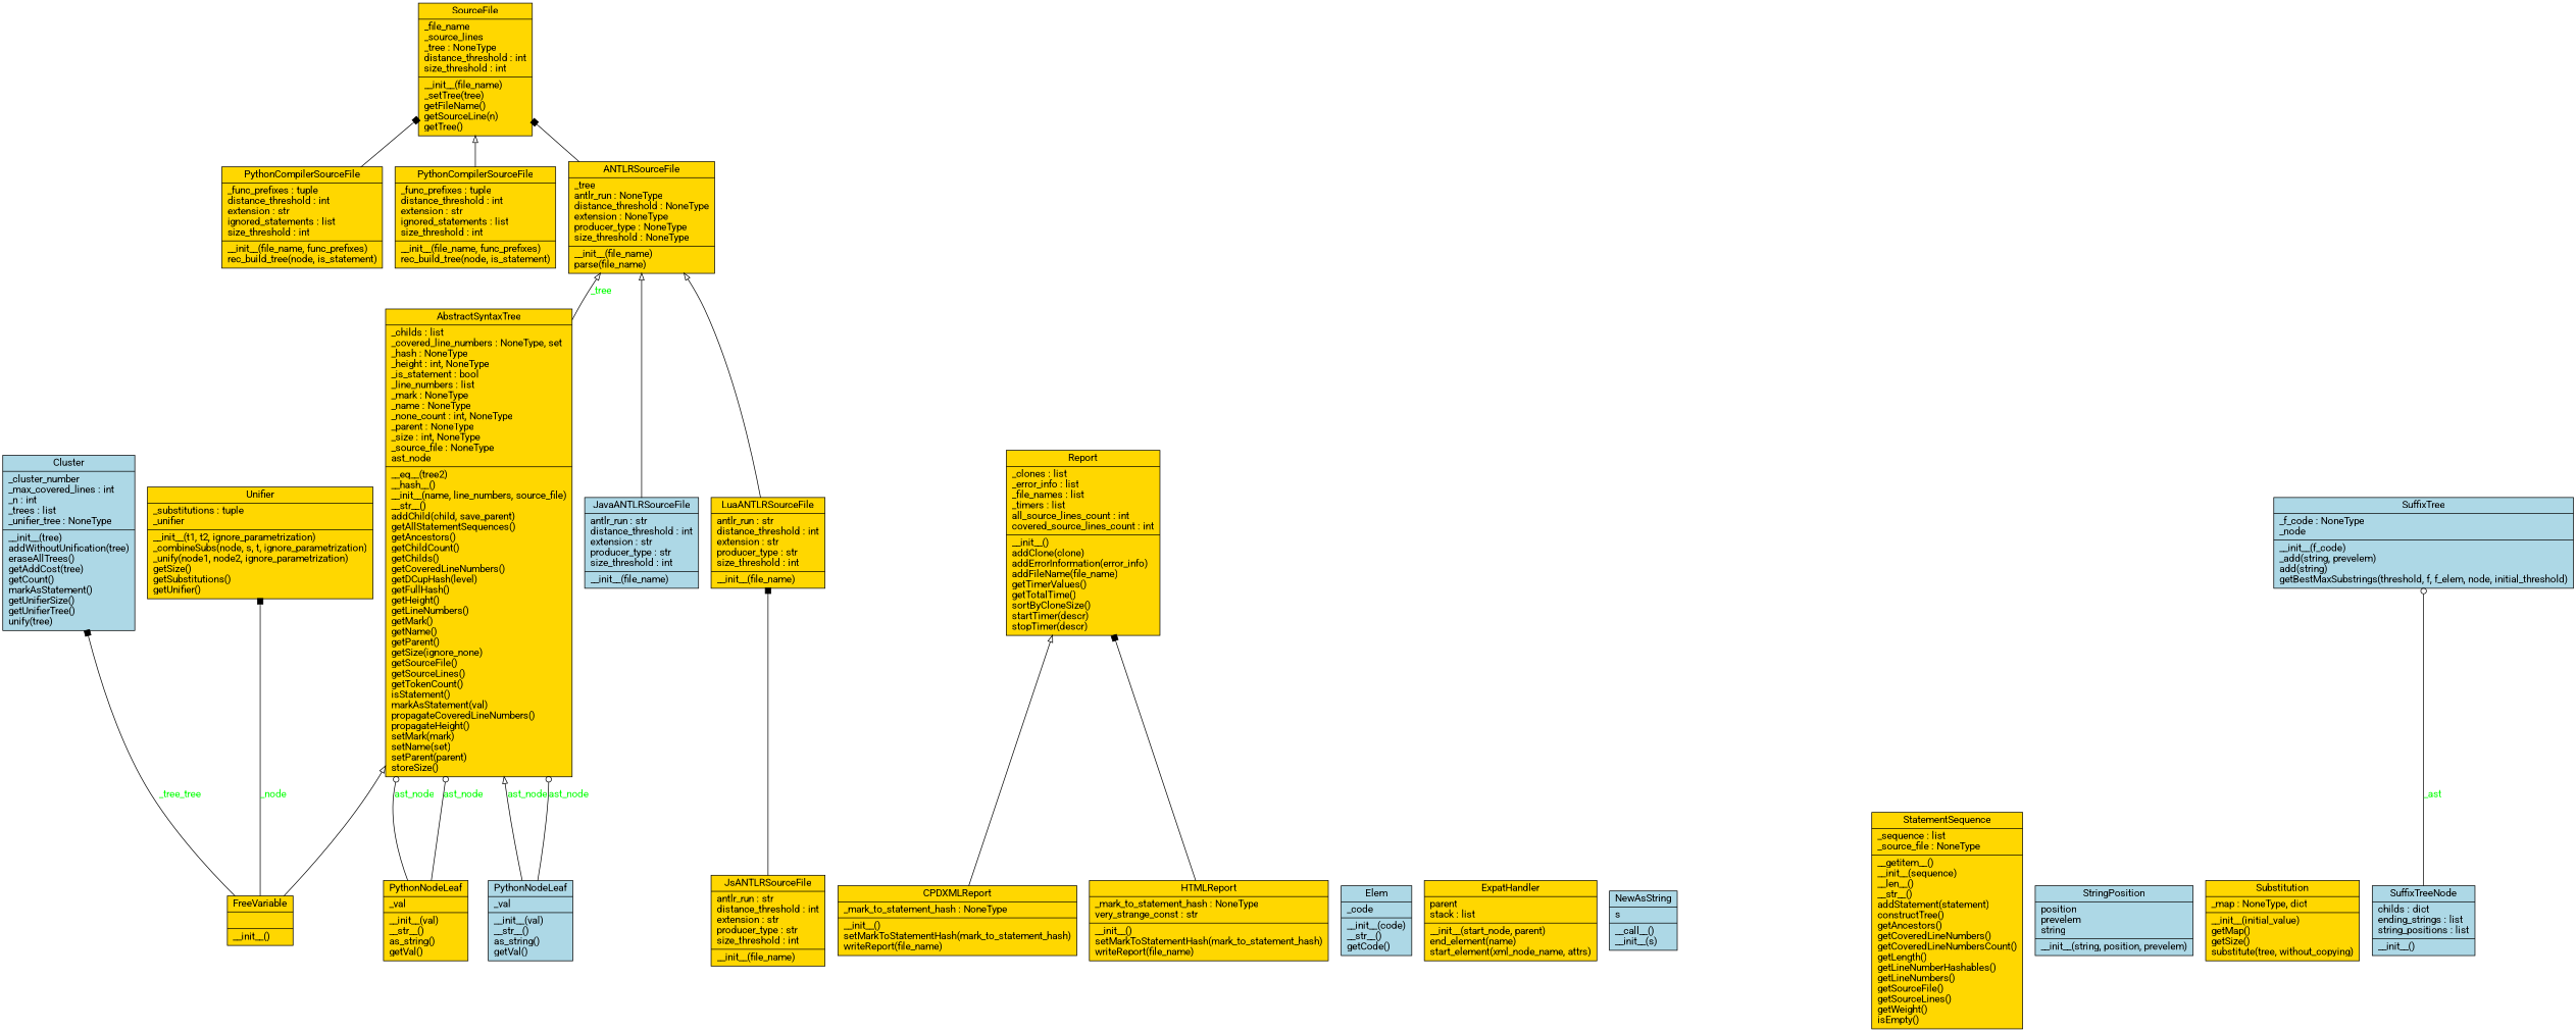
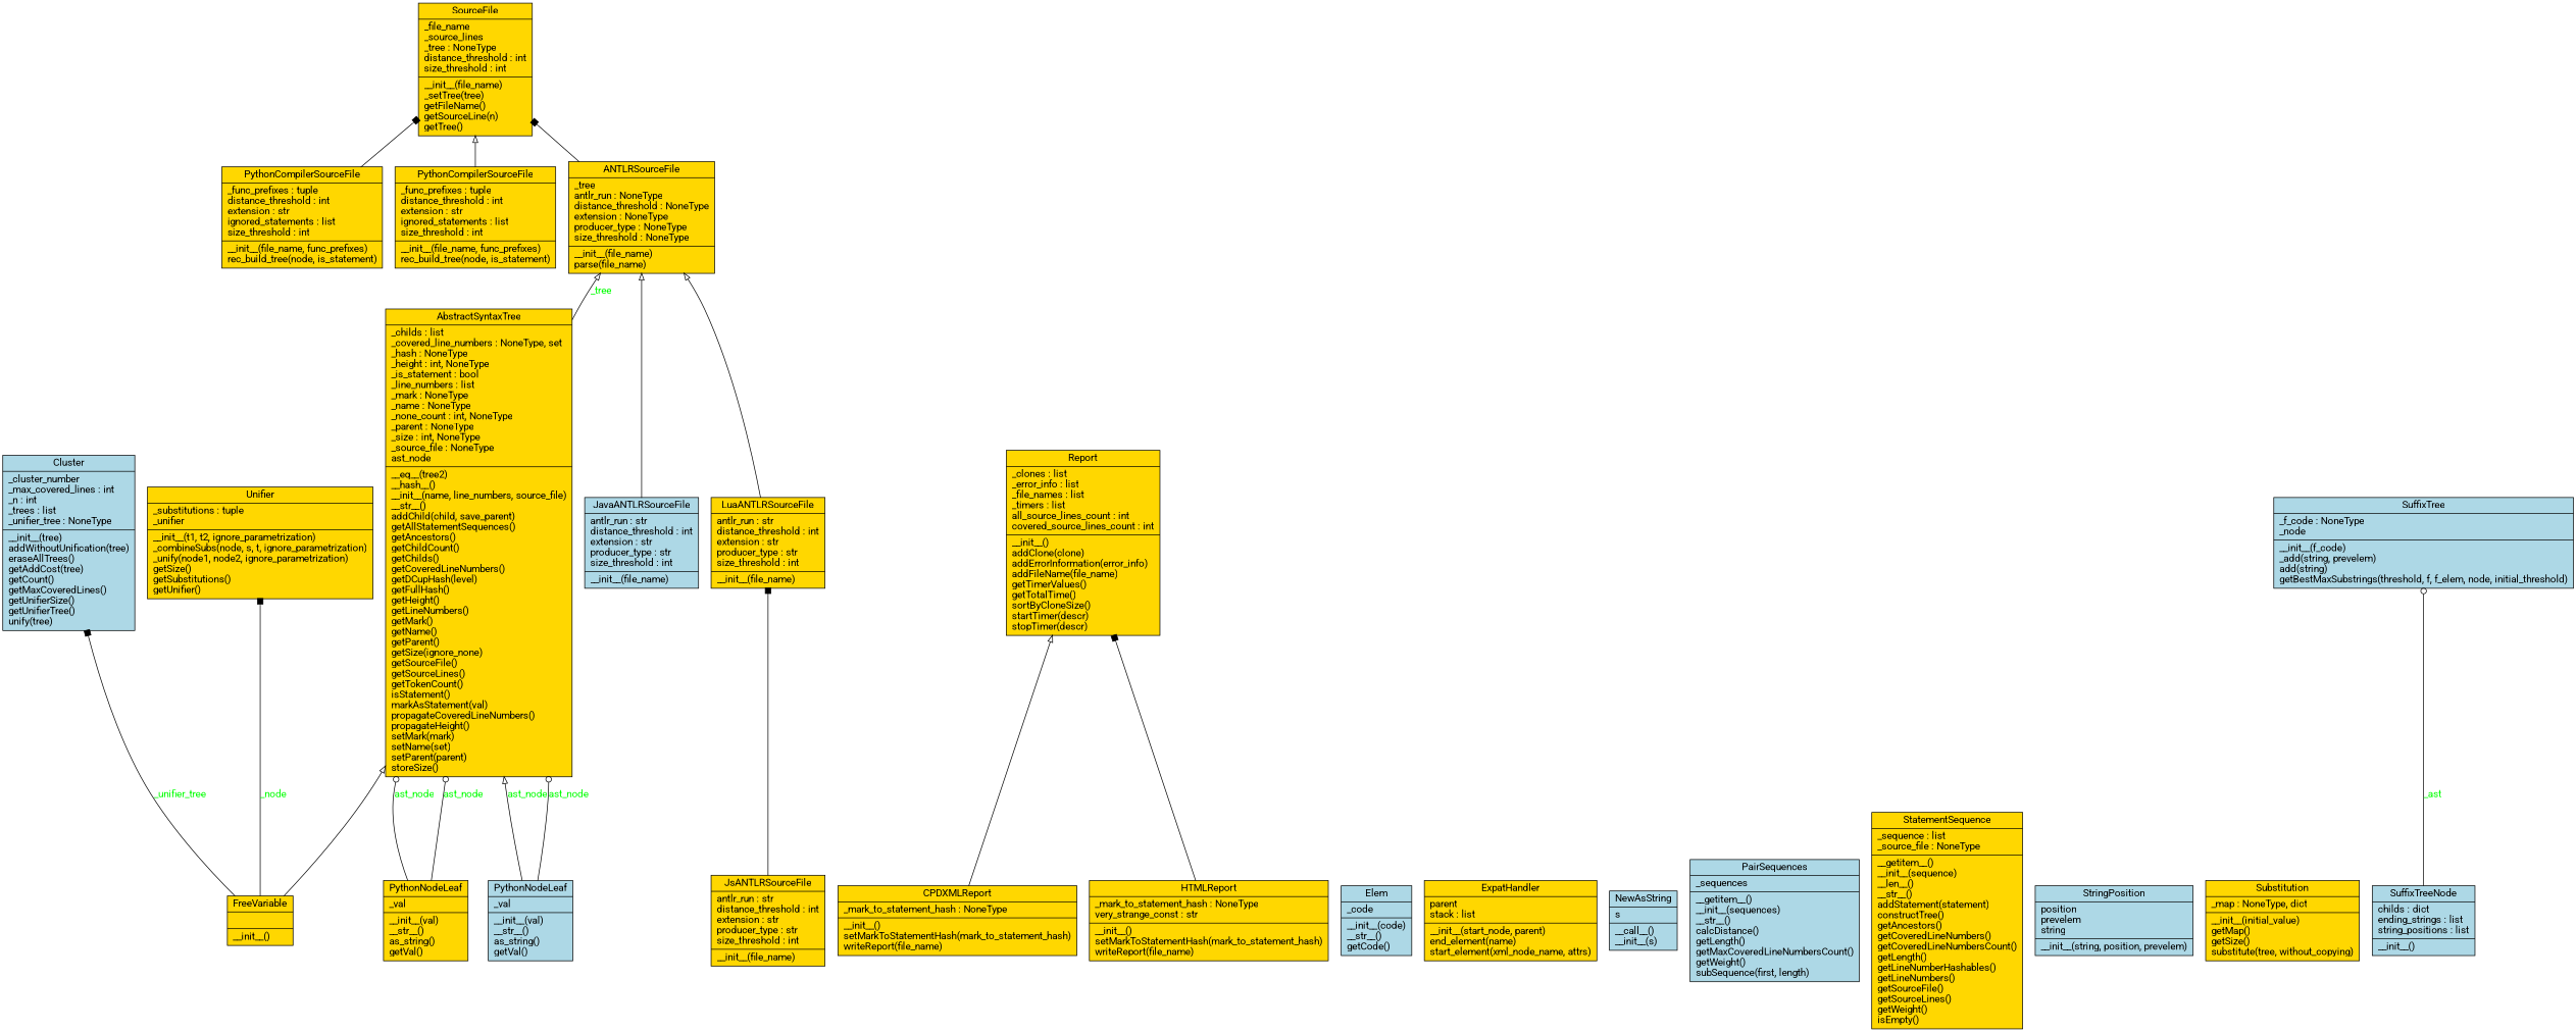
  digraph {
    fontname=Roboto
    rankdir=BT
    node [fillcolor=gold fontname=Roboto shape=record style=filled]
    edge [arrowhead=onormal arrowtail=none fontname=Roboto]
    n1 [label="{ANTLRSourceFile|_tree\lantlr_run : NoneType\ldistance_threshold : NoneType\lextension : NoneType\lproducer_type : NoneType\lsize_threshold : NoneType\l|__init__(file_name)\lparse(file_name)\l}"]
    n2 [label="{SourceFile|_file_name\l_source_lines\l_tree : NoneType\ldistance_threshold : int\lsize_threshold : int\l|__init__(file_name)\l_setTree(tree)\lgetFileName()\lgetSourceLine(n)\lgetTree()\l}"]
    n3 [label="{AbstractSyntaxTree|_childs : list\l_covered_line_numbers : NoneType, set\l_hash : NoneType\l_height : int, NoneType\l_is_statement : bool\l_line_numbers : list\l_mark : NoneType\l_name : NoneType\l_none_count : int, NoneType\l_parent : NoneType\l_size : int, NoneType\l_source_file : NoneType\last_node\l|__eq__(tree2)\l__hash__()\l__init__(name, line_numbers, source_file)\l__str__()\laddChild(child, save_parent)\lgetAllStatementSequences()\lgetAncestors()\lgetChildCount()\lgetChilds()\lgetCoveredLineNumbers()\lgetDCupHash(level)\lgetFullHash()\lgetHeight()\lgetLineNumbers()\lgetMark()\lgetName()\lgetParent()\lgetSize(ignore_none)\lgetSourceFile()\lgetSourceLines()\lgetTokenCount()\lisStatement()\lmarkAsStatement(val)\lpropagateCoveredLineNumbers()\lpropagateHeight()\lsetMark(mark)\lsetName(set)\lsetParent(parent)\lstoreSize()\l}"]
    n4 [label="{CPDXMLReport|_mark_to_statement_hash : NoneType\l|__init__()\lsetMarkToStatementHash(mark_to_statement_hash)\lwriteReport(file_name)\l}"]
    n5 [label="{Report|_clones : list\l_error_info : list\l_file_names : list\l_timers : list\lall_source_lines_count : int\lcovered_source_lines_count : int\l|__init__()\laddClone(clone)\laddErrorInformation(error_info)\laddFileName(file_name)\lgetTimerValues()\lgetTotalTime()\lsortByCloneSize()\lstartTimer(descr)\lstopTimer(descr)\l}"]
-   n6 [fillcolor=lightblue label="{Cluster|_cluster_number\l_max_covered_lines : int\l_n : int\l_trees : list\l_unifier_tree : NoneType\l|__init__(tree)\laddWithoutUnification(tree)\leraseAllTrees()\lgetAddCost(tree)\lgetCount()\lmarkAsStatement()\lgetUnifierSize()\lgetUnifierTree()\lunify(tree)\l}"]
+   n6 [fillcolor=lightblue label="{Cluster|_cluster_number\l_max_covered_lines : int\l_n : int\l_trees : list\l_unifier_tree : NoneType\l|__init__(tree)\laddWithoutUnification(tree)\leraseAllTrees()\lgetAddCost(tree)\lgetCount()\lgetMaxCoveredLines()\lgetUnifierSize()\lgetUnifierTree()\lunify(tree)\l}"]
    n7 [fillcolor=lightblue label="{Elem|_code\l|__init__(code)\l__str__()\lgetCode()\l}"]
    n8 [label="{ExpatHandler|parent\lstack : list\l|__init__(start_node, parent)\lend_element(name)\lstart_element(xml_node_name, attrs)\l}"]
    n9 [label="{FreeVariable|\l|__init__()\l}"]
    n10 [label="{Unifier|_substitutions : tuple\l_unifier\l|__init__(t1, t2, ignore_parametrization)\l_combineSubs(node, s, t, ignore_parametrization)\l_unify(node1, node2, ignore_parametrization)\lgetSize()\lgetSubstitutions()\lgetUnifier()\l}"]
    n11 [label="{HTMLReport|_mark_to_statement_hash : NoneType\lvery_strange_const : str\l|__init__()\lsetMarkToStatementHash(mark_to_statement_hash)\lwriteReport(file_name)\l}"]
    n12 [fillcolor=lightblue label="{JavaANTLRSourceFile|antlr_run : str\ldistance_threshold : int\lextension : str\lproducer_type : str\lsize_threshold : int\l|__init__(file_name)\l}"]
    n13 [label="{JsANTLRSourceFile|antlr_run : str\ldistance_threshold : int\lextension : str\lproducer_type : str\lsize_threshold : int\l|__init__(file_name)\l}"]
    n14 [label="{LuaANTLRSourceFile|antlr_run : str\ldistance_threshold : int\lextension : str\lproducer_type : str\lsize_threshold : int\l|__init__(file_name)\l}"]
    n15 [fillcolor=lightblue label="{NewAsString|s\l|__call__()\l__init__(s)\l}"]
+   n16 [fillcolor=lightblue label="{PairSequences|_sequences\l|__getitem__()\l__init__(sequences)\l__str__()\lcalcDistance()\lgetLength()\lgetMaxCoveredLineNumbersCount()\lgetWeight()\lsubSequence(first, length)\l}"]
    n17 [label="{PythonCompilerSourceFile|_func_prefixes : tuple\ldistance_threshold : int\lextension : str\lignored_statements : list\lsize_threshold : int\l|__init__(file_name, func_prefixes)\lrec_build_tree(node, is_statement)\l}"]
    n18 [label="{PythonCompilerSourceFile|_func_prefixes : tuple\ldistance_threshold : int\lextension : str\lignored_statements : list\lsize_threshold : int\l|__init__(file_name, func_prefixes)\lrec_build_tree(node, is_statement)\l}"]
    n19 [label="{PythonNodeLeaf|_val\l|__init__(val)\l__str__()\las_string()\lgetVal()\l}"]
    n20 [fillcolor=lightblue label="{PythonNodeLeaf|_val\l|__init__(val)\l__str__()\las_string()\lgetVal()\l}"]
    n21 [label="{StatementSequence|_sequence : list\l_source_file : NoneType\l|__getitem__()\l__init__(sequence)\l__len__()\l__str__()\laddStatement(statement)\lconstructTree()\lgetAncestors()\lgetCoveredLineNumbers()\lgetCoveredLineNumbersCount()\lgetLength()\lgetLineNumberHashables()\lgetLineNumbers()\lgetSourceFile()\lgetSourceLines()\lgetWeight()\lisEmpty()\l}"]
    n22 [fillcolor=lightblue label="{StringPosition|position\lprevelem\lstring\l|__init__(string, position, prevelem)\l}"]
    n23 [label="{Substitution|_map : NoneType, dict\l|__init__(initial_value)\lgetMap()\lgetSize()\lsubstitute(tree, without_copying)\l}"]
    n24 [fillcolor=lightblue label="{SuffixTree|_f_code : NoneType\l_node\l|__init__(f_code)\l_add(string, prevelem)\ladd(string)\lgetBestMaxSubstrings(threshold, f, f_elem, node, initial_threshold)\l}"]
    n25 [fillcolor=lightblue label="{SuffixTreeNode|childs : dict\lending_strings : list\lstring_positions : list\l|__init__()\l}"]
    n1 -> n2 [arrowhead=box]
    n3 -> n1 [fontcolor=green label=_tree style=solid]
    n4 -> n5
    n9 -> n3
-   n9 -> n6 [arrowhead=box fontcolor=green label=_tree_tree style=solid]
+   n9 -> n6 [arrowhead=box fontcolor=green label=_unifier_tree style=solid]
    n9 -> n10 [arrowhead=box fontcolor=green label=_node style=solid]
    n11 -> n5 [arrowhead=box]
    n12 -> n1
    n13 -> n14 [arrowhead=box]
    n14 -> n1
    n17 -> n2 [arrowhead=box]
    n18 -> n2
    n19 -> n3 [arrowhead=odot fontcolor=green label=ast_node style=solid]
    n19 -> n3 [arrowhead=odot fontcolor=green label=ast_node style=solid]
    n20 -> n3 [fontcolor=green label=ast_node style=solid]
    n20 -> n3 [arrowhead=odot fontcolor=green label=ast_node style=solid]
    n25 -> n24 [arrowhead=odot fontcolor=green label=_ast style=solid]
  }
